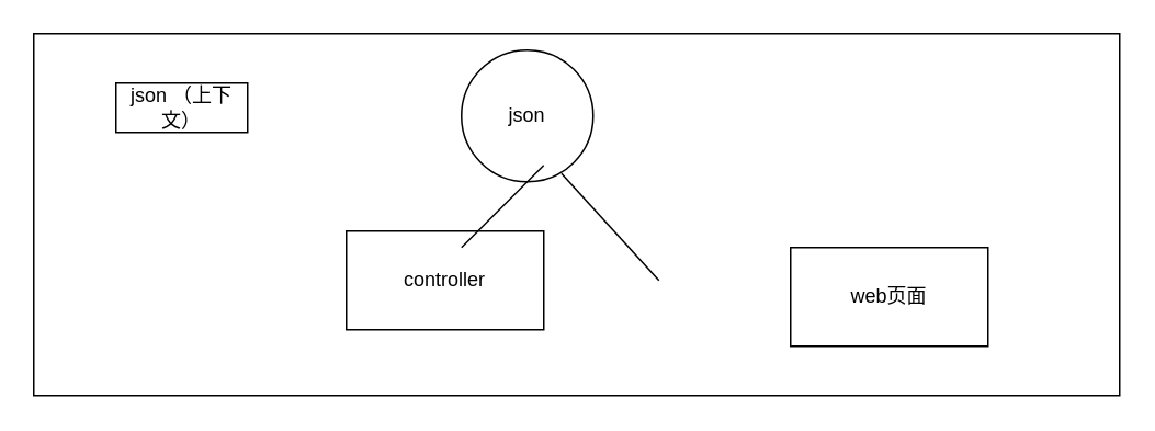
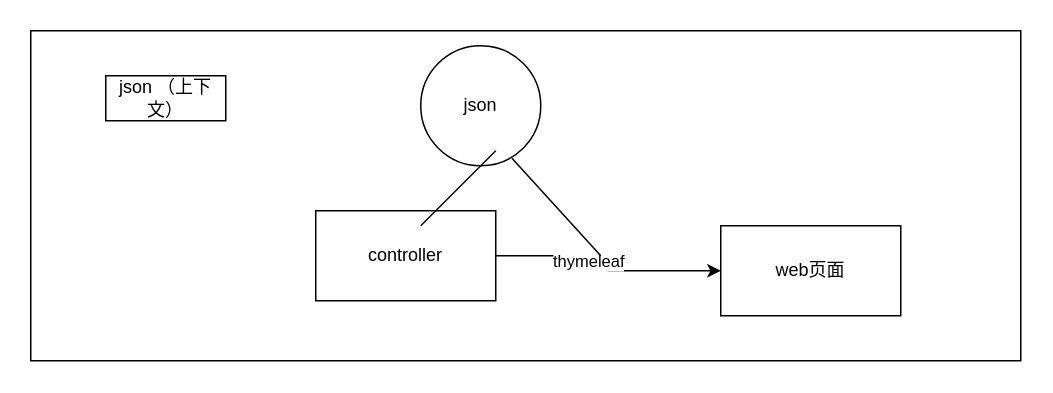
  <mxCell id="0" />
  <mxCell id="1" parent="0" />
  <mxCell id="2" value="" style="rounded=0;whiteSpace=wrap;html=1;" vertex="1" parent="1"><mxGeometry x="20" y="20" width="660" height="220" as="geometry" /></mxCell>
+ <mxCell id="3" value="" style="edgeStyle=orthogonalEdgeStyle;rounded=0;orthogonalLoop=1;jettySize=auto;html=1;" edge="1" parent="1" source="5" target="6"><mxGeometry relative="1" as="geometry" /></mxCell>
+ <mxCell id="4" value="thymeleaf" style="edgeLabel;html=1;align=center;verticalAlign=middle;resizable=0;points=[];" vertex="1" connectable="0" parent="3"><mxGeometry x="-0.243" y="-3" relative="1" as="geometry"><mxPoint as="offset" /></mxGeometry></mxCell>
  <mxCell id="5" value="controller" style="rounded=0;whiteSpace=wrap;html=1;" vertex="1" parent="1"><mxGeometry x="210" y="140" width="120" height="60" as="geometry" /></mxCell>
  <mxCell id="6" value="web页面" style="rounded=0;whiteSpace=wrap;html=1;" vertex="1" parent="1"><mxGeometry x="480" y="150" width="120" height="60" as="geometry" /></mxCell>
  <mxCell id="7" value="json （上下文）" style="rounded=0;whiteSpace=wrap;html=1;" vertex="1" parent="1"><mxGeometry x="70" y="50" width="80" height="30" as="geometry" /></mxCell>
  <mxCell id="8" value="json" style="ellipse;whiteSpace=wrap;html=1;rounded=0;" vertex="1" parent="1"><mxGeometry x="280" y="30" width="80" height="80" as="geometry" /></mxCell>
  <mxCell id="9" value="" style="endArrow=none;html=1;rounded=0;" edge="1" parent="1"><mxGeometry width="50" height="50" relative="1" as="geometry"><mxPoint x="280" y="150" as="sourcePoint" /><mxPoint x="330" y="100" as="targetPoint" /></mxGeometry></mxCell>
  <mxCell id="10" value="" style="endArrow=none;html=1;rounded=0;entryX=0.76;entryY=0.938;entryDx=0;entryDy=0;entryPerimeter=0;" edge="1" parent="1" target="8"><mxGeometry width="50" height="50" relative="1" as="geometry"><mxPoint x="400" y="170" as="sourcePoint" /><mxPoint x="470" y="80" as="targetPoint" /></mxGeometry></mxCell>
